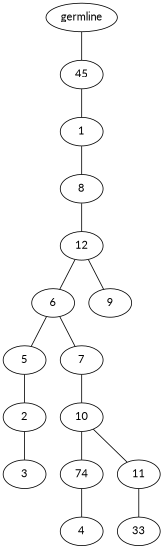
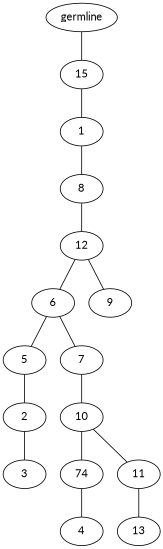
  graph {
    fontname=Lato
    node [fontname=Lato]
    edge [fontname=Lato]
    n1 [label=germline]
-   n2 [label=45]
+   n2 [label=15]
    n3 [label=1]
    n4 [label=8]
    n5 [label=12]
    n6 [label=6]
    n7 [label=9]
    n8 [label=5]
    n9 [label=7]
    n10 [label=2]
    n11 [label=3]
    n12 [label=10]
    n13 [label=74]
    n14 [label=11]
    n15 [label=4]
-   n16 [label=33]
+   n16 [label=13]
    n1 -- n2
    n2 -- n3
    n3 -- n4
    n4 -- n5
    n5 -- n6
    n5 -- n7
    n6 -- n8
    n6 -- n9
    n8 -- n10
    n9 -- n12
    n10 -- n11
    n12 -- n13
    n12 -- n14
    n13 -- n15
    n14 -- n16
  }
